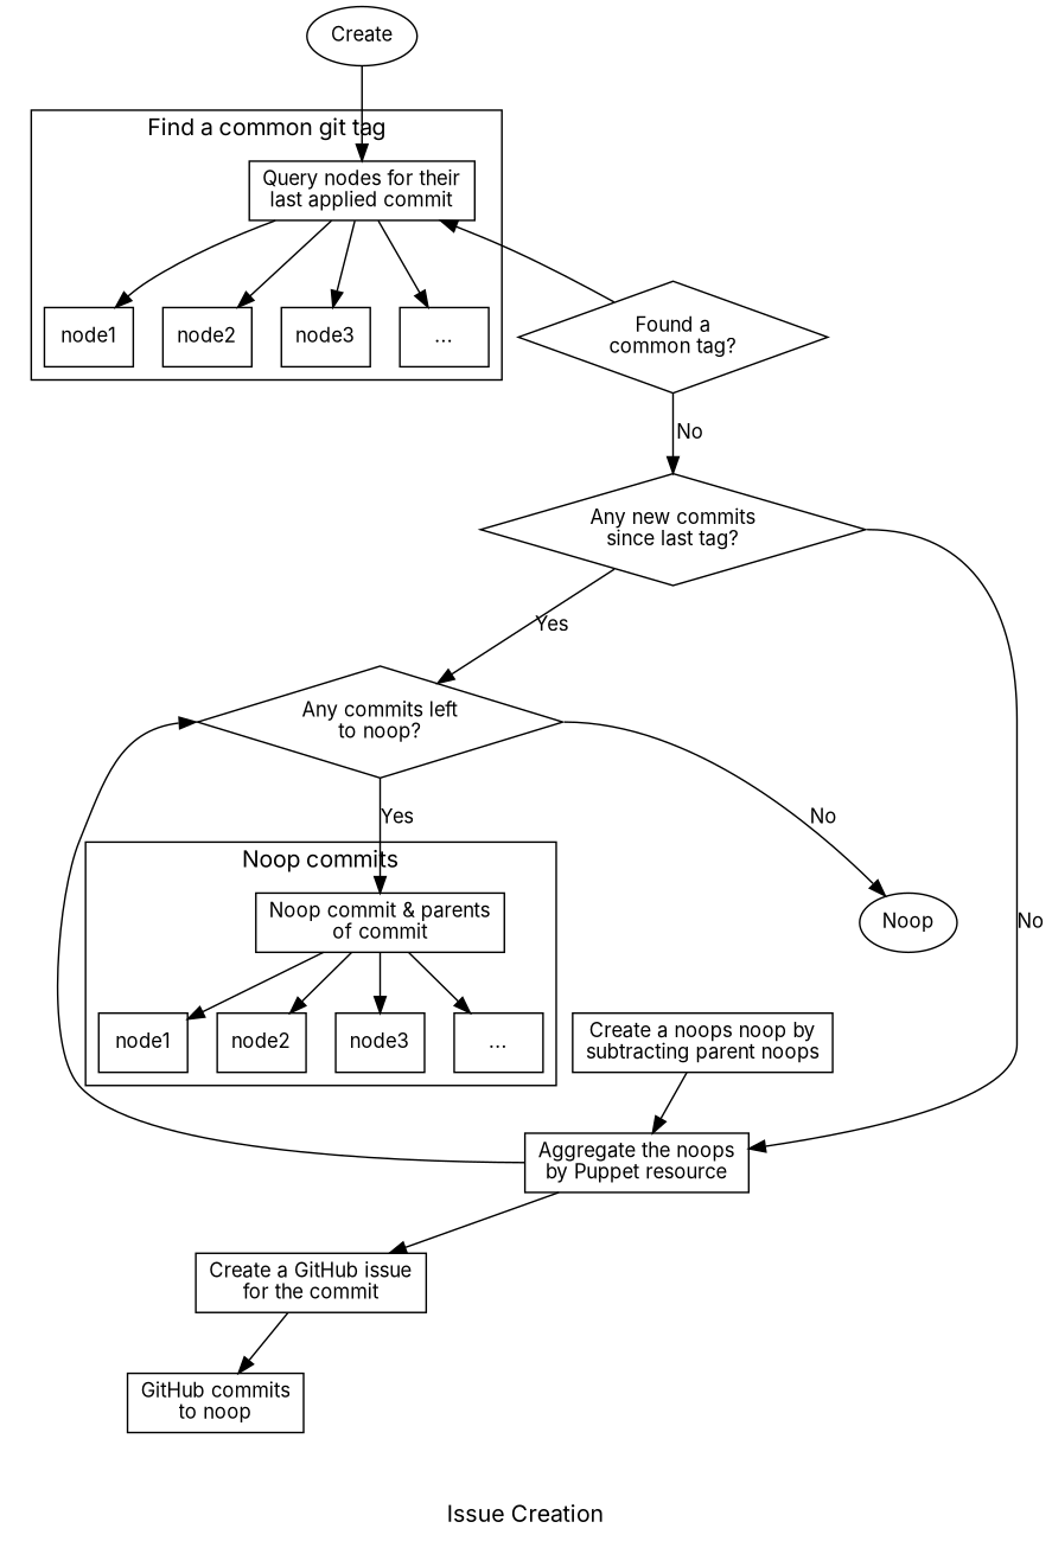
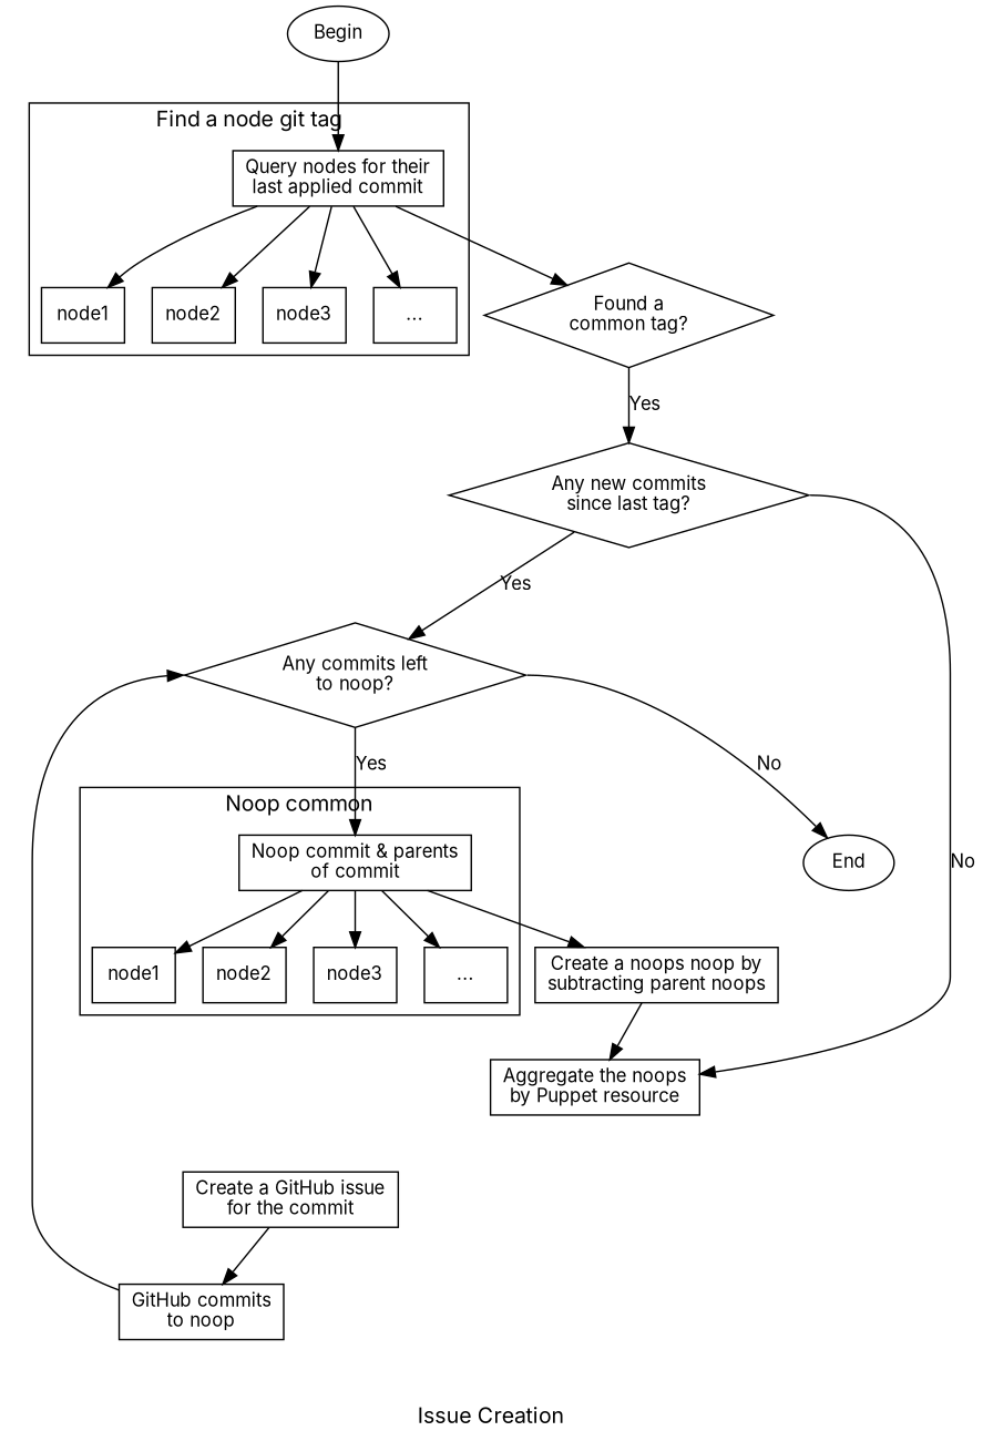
  digraph {
    compound=true
    fontname=Inter
    fontsize=14
    label="Issue Creation"
    node [fontname=Inter fontsize=12 shape=rect]
    edge [fontname=Inter fontsize=12]
    n1 [label="Query nodes for their\nlast applied commit"]
    n2 [label=node1]
    n3 [label=node2]
    n4 [label=node3]
    n5 [label="..."]
    n6 [label="Any commits left\nto noop?" shape=diamond]
    n7 [label="Noop commit & parents\nof commit"]
    n8 [label=node1]
    n9 [label=node2]
    n10 [label=node3]
    n11 [label="..."]
    n12 [label="GitHub commits\nto noop" shape=rectangle]
    n13 [label="Create a noops noop by\nsubtracting parent noops" shape=rectangle]
    n14 [label="Aggregate the noops\nby Puppet resource" shape=rectangle]
    n15 [label="Create a GitHub issue\nfor the commit" shape=rectangle]
    n16 [label="Found a\ncommon tag?" shape=diamond]
-   n17 [label=Noop shape=oval]
+   n17 [label=End shape=oval]
    n18 [label="Any new commits\nsince last tag?" shape=diamond]
-   n19 [label=Create shape=oval]
+   n19 [label=Begin shape=oval]
    subgraph cluster_1 {
-     label="Find a common git tag"
+     label="Find a node git tag"
      n1
      n2
      n3
      n4
      n5
    }
    subgraph cluster_2 {
      label=""
      penwidth=0
      n12
      n13
      n14
      n15
      subgraph sub_3 {
        label=""
        penwidth=0
        rank=source
        n6
      }
      subgraph cluster_4 {
-       label="Noop commits"
+       label="Noop common"
        penwidth=1
        n7
        n8
        n9
        n10
        n11
      }
    }
    n1 -> n2
    n1 -> n3
    n1 -> n4
    n1 -> n5
-   n16 -> n1
+   n1 -> n16
    n6 -> n7 [label=Yes tailport=s]
    n6 -> n17 [label=No tailport=e]
    n7 -> n8
    n7 -> n9
    n7 -> n10
    n7 -> n11
-   n14 -> n6 [headport=w]
+   n7 -> n13
+   n12 -> n6 [headport=w]
    n13 -> n14
-   n14 -> n15
    n15 -> n12
-   n16 -> n18 [label=No]
+   n16 -> n18 [label=Yes]
    n18 -> n6 [label=Yes]
    n18 -> n14 [label=No tailport=e]
    n19 -> n1
  }
